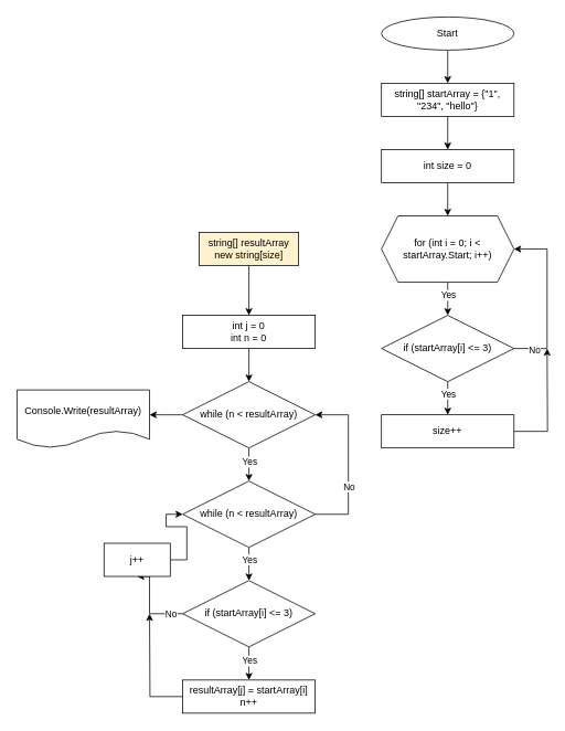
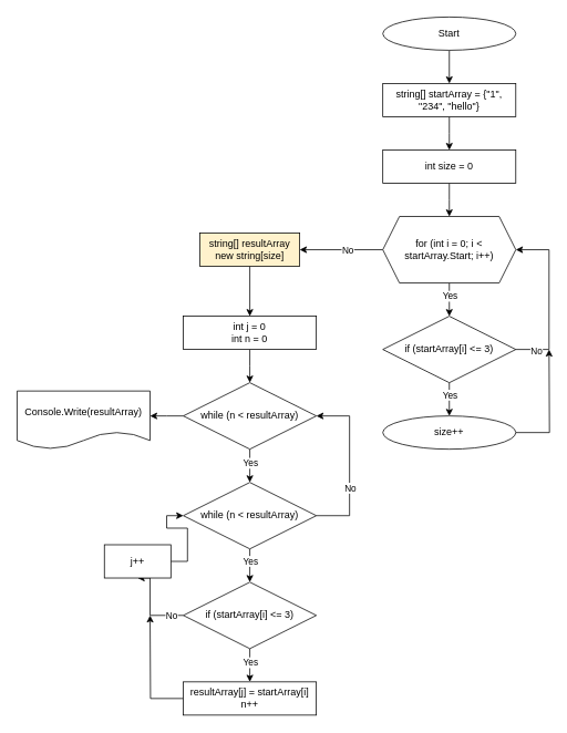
  <mxCell id="0" />
  <mxCell id="1" parent="0" />
  <mxCell id="2" value="" style="edgeStyle=orthogonalEdgeStyle;rounded=0;orthogonalLoop=1;jettySize=auto;html=1;" edge="1" parent="1" source="3" target="5"><mxGeometry relative="1" as="geometry" /></mxCell>
  <mxCell id="3" value="Start" style="ellipse;whiteSpace=wrap;html=1;" vertex="1" parent="1"><mxGeometry x="460" y="20" width="160" height="40" as="geometry" /></mxCell>
  <mxCell id="4" value="" style="edgeStyle=orthogonalEdgeStyle;rounded=0;orthogonalLoop=1;jettySize=auto;html=1;" edge="1" parent="1" source="5"><mxGeometry relative="1" as="geometry"><mxPoint y="180" as="targetPoint" x="540" /></mxGeometry></mxCell>
  <mxCell id="5" value="string[] startArray = {&quot;1&quot;, &quot;234&quot;, &quot;hello&quot;}" style="whiteSpace=wrap;html=1;" vertex="1" parent="1"><mxGeometry x="460" y="100" width="160" height="40" as="geometry" /></mxCell>
  <mxCell id="6" style="edgeStyle=orthogonalEdgeStyle;rounded=0;orthogonalLoop=1;jettySize=auto;html=1;exitX=0.5;exitY=1;exitDx=0;exitDy=0;entryX=0.5;entryY=0;entryDx=0;entryDy=0;" edge="1" parent="1" source="7"><mxGeometry relative="1" as="geometry"><mxPoint y="260" as="targetPoint" x="540" /></mxGeometry></mxCell>
  <mxCell id="7" value="int size = 0" style="rounded=0;whiteSpace=wrap;html=1;" vertex="1" parent="1"><mxGeometry x="460" y="180" width="160" height="40" as="geometry" /></mxCell>
  <mxCell id="8" value="" style="edgeStyle=orthogonalEdgeStyle;rounded=0;orthogonalLoop=1;jettySize=auto;html=1;" edge="1" parent="1" source="12" target="17"><mxGeometry relative="1" as="geometry" /></mxCell>
  <mxCell id="9" value="Yes" style="edgeLabel;html=1;align=center;verticalAlign=middle;resizable=0;points=[];" vertex="1" connectable="0" parent="8"><mxGeometry x="-0.271" relative="1" as="geometry"><mxPoint as="offset" /></mxGeometry></mxCell>
+ <mxCell id="10" value="" style="edgeStyle=orthogonalEdgeStyle;rounded=0;orthogonalLoop=1;jettySize=auto;html=1;" edge="1" parent="1" source="12" target="21"><mxGeometry relative="1" as="geometry" /></mxCell>
+ <mxCell id="11" value="No" style="edgeLabel;html=1;align=center;verticalAlign=middle;resizable=0;points=[];" vertex="1" connectable="0" parent="10"><mxGeometry x="-0.143" relative="1" as="geometry"><mxPoint as="offset" /></mxGeometry></mxCell>
  <mxCell id="12" value="for (int i = 0; i &amp;lt; startArray.Start; i++)" style="shape=hexagon;perimeter=hexagonPerimeter2;whiteSpace=wrap;html=1;fixedSize=1;" vertex="1" parent="1"><mxGeometry x="460" y="260" width="160" height="80" as="geometry" /></mxCell>
  <mxCell id="13" style="edgeStyle=orthogonalEdgeStyle;rounded=0;orthogonalLoop=1;jettySize=auto;html=1;exitX=1;exitY=0.5;exitDx=0;exitDy=0;entryX=1;entryY=0.5;entryDx=0;entryDy=0;" edge="1" parent="1" source="17" target="12"><mxGeometry relative="1" as="geometry"><Array as="points"><mxPoint x="660" y="420" /><mxPoint x="660" y="300" /></Array></mxGeometry></mxCell>
  <mxCell id="14" value="No" style="edgeLabel;html=1;align=center;verticalAlign=middle;resizable=0;points=[];" vertex="1" connectable="0" parent="13"><mxGeometry x="-0.763" y="-1" relative="1" as="geometry"><mxPoint as="offset" /></mxGeometry></mxCell>
  <mxCell id="15" value="" style="edgeStyle=orthogonalEdgeStyle;rounded=0;orthogonalLoop=1;jettySize=auto;html=1;" edge="1" parent="1" source="17" target="19"><mxGeometry relative="1" as="geometry" /></mxCell>
  <mxCell id="16" value="Yes" style="edgeLabel;html=1;align=center;verticalAlign=middle;resizable=0;points=[];" vertex="1" connectable="0" parent="15"><mxGeometry x="-0.281" relative="1" as="geometry"><mxPoint as="offset" /></mxGeometry></mxCell>
  <mxCell id="17" value="if (startArray[i] &amp;lt;= 3)" style="rhombus;whiteSpace=wrap;html=1;" vertex="1" parent="1"><mxGeometry x="460" y="380" width="160" height="80" as="geometry" /></mxCell>
  <mxCell id="18" style="edgeStyle=orthogonalEdgeStyle;rounded=0;orthogonalLoop=1;jettySize=auto;html=1;exitX=1;exitY=0.5;exitDx=0;exitDy=0;" edge="1" parent="1" source="19"><mxGeometry relative="1" as="geometry"><mxPoint x="660" y="420" as="targetPoint" /></mxGeometry></mxCell>
- <mxCell id="19" value="size++" style="whiteSpace=wrap;html=1;" vertex="1" parent="1"><mxGeometry x="460" y="500" width="160" height="40" as="geometry" /></mxCell>
+ <mxCell id="19" value="size++" style="ellipse;whiteSpace=wrap;html=1;" vertex="1" parent="1"><mxGeometry x="460" y="500" width="160" height="40" as="geometry" /></mxCell>
  <mxCell id="20" style="edgeStyle=orthogonalEdgeStyle;rounded=0;orthogonalLoop=1;jettySize=auto;html=1;entryX=0.5;entryY=0;entryDx=0;entryDy=0;" edge="1" parent="1" source="21" target="31"><mxGeometry relative="1" as="geometry" /></mxCell>
  <mxCell id="21" value="string[] resultArray new string[size]" style="whiteSpace=wrap;html=1;fillColor=#fff2cc;" vertex="1" parent="1"><mxGeometry x="240" y="280" width="120" height="40" as="geometry" /></mxCell>
  <mxCell id="22" style="edgeStyle=orthogonalEdgeStyle;rounded=0;orthogonalLoop=1;jettySize=auto;html=1;exitX=0.5;exitY=1;exitDx=0;exitDy=0;" edge="1" parent="1" source="21" target="21"><mxGeometry relative="1" as="geometry" /></mxCell>
  <mxCell id="23" value="" style="edgeStyle=orthogonalEdgeStyle;rounded=0;orthogonalLoop=1;jettySize=auto;html=1;" edge="1" parent="1" source="27" target="29"><mxGeometry relative="1" as="geometry" /></mxCell>
  <mxCell id="24" value="Yes" style="edgeLabel;html=1;align=center;verticalAlign=middle;resizable=0;points=[];" vertex="1" connectable="0" parent="23"><mxGeometry x="-0.19" relative="1" as="geometry"><mxPoint as="offset" /></mxGeometry></mxCell>
  <mxCell id="25" style="edgeStyle=orthogonalEdgeStyle;rounded=0;orthogonalLoop=1;jettySize=auto;html=1;entryX=0.5;entryY=1;entryDx=0;entryDy=0;" edge="1" parent="1" source="27" target="42"><mxGeometry relative="1" as="geometry"><Array as="points"><mxPoint x="180" y="740" /></Array></mxGeometry></mxCell>
  <mxCell id="26" value="No" style="edgeLabel;html=1;align=center;verticalAlign=middle;resizable=0;points=[];" vertex="1" connectable="0" parent="25"><mxGeometry x="-0.707" relative="1" as="geometry"><mxPoint as="offset" /></mxGeometry></mxCell>
  <mxCell id="27" value="if (startArray[i] &amp;lt;= 3)" style="rhombus;whiteSpace=wrap;html=1;" vertex="1" parent="1"><mxGeometry x="220" y="700" width="160" height="80" as="geometry" /></mxCell>
  <mxCell id="28" style="edgeStyle=orthogonalEdgeStyle;rounded=0;orthogonalLoop=1;jettySize=auto;html=1;" edge="1" parent="1" source="29"><mxGeometry relative="1" as="geometry"><mxPoint x="180" y="740" as="targetPoint" /></mxGeometry></mxCell>
  <mxCell id="29" value="resultArray[j] = startArray[i]&lt;br&gt;n++" style="whiteSpace=wrap;html=1;" vertex="1" parent="1"><mxGeometry x="220" y="820" width="160" height="40" as="geometry" /></mxCell>
  <mxCell id="30" value="" style="edgeStyle=orthogonalEdgeStyle;rounded=0;orthogonalLoop=1;jettySize=auto;html=1;" edge="1" parent="1" source="31"><mxGeometry relative="1" as="geometry"><mxPoint x="300" y="460" as="targetPoint" /></mxGeometry></mxCell>
  <mxCell id="31" value="int j = 0&lt;br&gt;int n = 0" style="rounded=0;whiteSpace=wrap;html=1;" vertex="1" parent="1"><mxGeometry x="220" y="380" width="160" height="40" as="geometry" /></mxCell>
  <mxCell id="32" value="" style="edgeStyle=orthogonalEdgeStyle;rounded=0;orthogonalLoop=1;jettySize=auto;html=1;" edge="1" parent="1" source="35" target="40"><mxGeometry relative="1" as="geometry" /></mxCell>
  <mxCell id="33" value="Yes" style="edgeLabel;html=1;align=center;verticalAlign=middle;resizable=0;points=[];" vertex="1" connectable="0" parent="32"><mxGeometry x="-0.209" relative="1" as="geometry"><mxPoint as="offset" /></mxGeometry></mxCell>
  <mxCell id="34" style="edgeStyle=orthogonalEdgeStyle;rounded=0;orthogonalLoop=1;jettySize=auto;html=1;" edge="1" parent="1" source="35"><mxGeometry relative="1" as="geometry"><mxPoint x="180" y="500" as="targetPoint" /></mxGeometry></mxCell>
  <mxCell id="35" value="while (n &amp;lt; resultArray)" style="rhombus;whiteSpace=wrap;html=1;" vertex="1" parent="1"><mxGeometry x="220" y="460" width="160" height="80" as="geometry" /></mxCell>
  <mxCell id="36" value="" style="edgeStyle=orthogonalEdgeStyle;rounded=0;orthogonalLoop=1;jettySize=auto;html=1;" edge="1" parent="1" source="40" target="27"><mxGeometry relative="1" as="geometry" /></mxCell>
  <mxCell id="37" value="Yes" style="edgeLabel;html=1;align=center;verticalAlign=middle;resizable=0;points=[];" vertex="1" connectable="0" parent="36"><mxGeometry x="-0.307" relative="1" as="geometry"><mxPoint as="offset" /></mxGeometry></mxCell>
  <mxCell id="38" style="edgeStyle=orthogonalEdgeStyle;rounded=0;orthogonalLoop=1;jettySize=auto;html=1;entryX=1;entryY=0.5;entryDx=0;entryDy=0;" edge="1" parent="1" source="40" target="35"><mxGeometry relative="1" as="geometry"><Array as="points"><mxPoint x="420" y="620" /><mxPoint x="420" y="500" /></Array></mxGeometry></mxCell>
  <mxCell id="39" value="No" style="edgeLabel;html=1;align=center;verticalAlign=middle;resizable=0;points=[];" vertex="1" connectable="0" parent="38"><mxGeometry x="-0.265" relative="1" as="geometry"><mxPoint as="offset" /></mxGeometry></mxCell>
  <mxCell id="40" value="while (n &amp;lt; resultArray)" style="rhombus;whiteSpace=wrap;html=1;" vertex="1" parent="1"><mxGeometry x="220" y="580" width="160" height="80" as="geometry" /></mxCell>
  <mxCell id="41" style="edgeStyle=orthogonalEdgeStyle;rounded=0;orthogonalLoop=1;jettySize=auto;html=1;entryX=0;entryY=0.5;entryDx=0;entryDy=0;" edge="1" parent="1" source="42" target="40"><mxGeometry relative="1" as="geometry" /></mxCell>
  <mxCell id="42" value="j++" style="rounded=0;whiteSpace=wrap;html=1;" vertex="1" parent="1"><mxGeometry x="125" y="655" width="80" height="40" as="geometry" /></mxCell>
  <mxCell id="43" value="Console.Write(resultArray)" style="shape=document;whiteSpace=wrap;html=1;boundedLbl=1;" vertex="1" parent="1"><mxGeometry x="20" y="470" width="160" height="70" as="geometry" /></mxCell>
